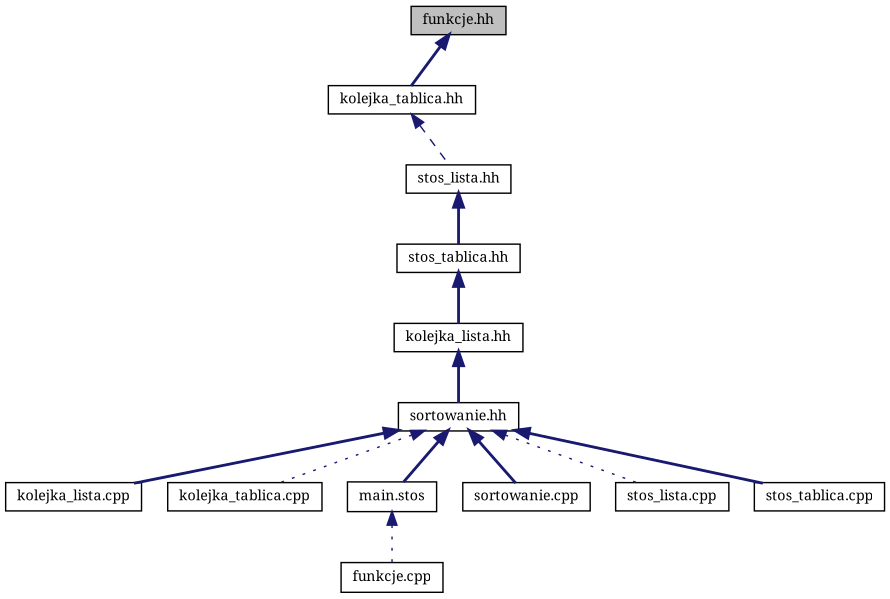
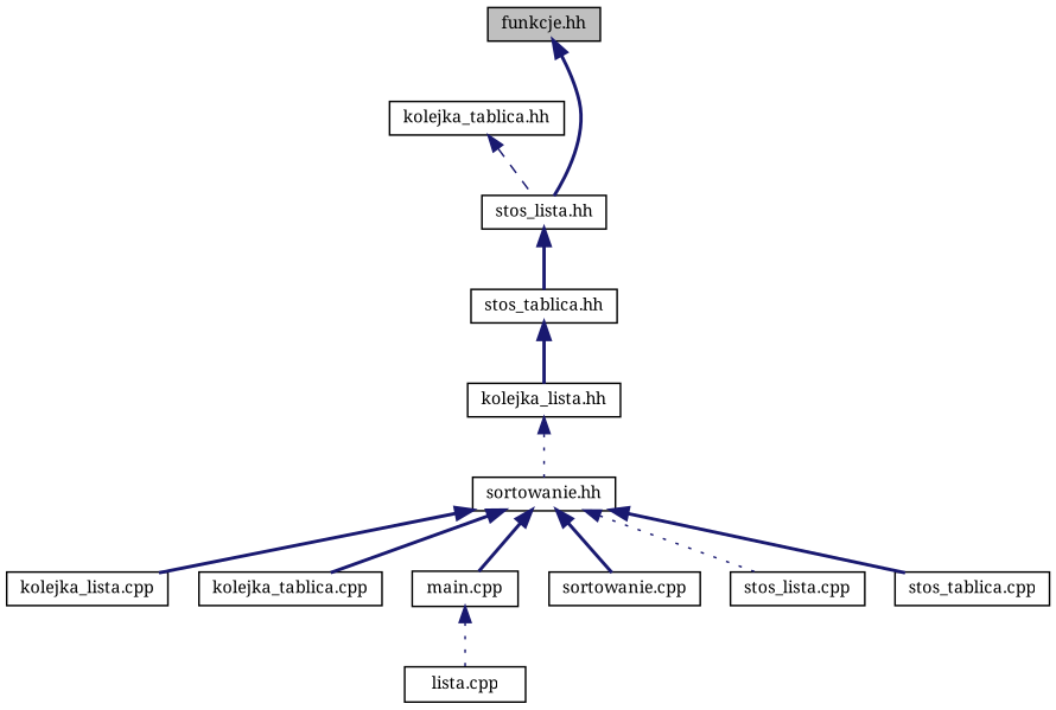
  digraph {
    fontname="Noto Serif"
    node [color=black fillcolor=white fontname="Noto Serif" fontsize=10 shape=record style=filled]
    edge [color=midnightblue dir=back fontname="Noto Serif" fontsize=10 labelfontname=Helvetica labelfontsize=10 style=bold]
    n1 [fillcolor=grey75 fontcolor=black height=0.2 label="funkcje.hh" width=0.4]
    n2 [height=0.2 label="kolejka_tablica.hh" width=0.4]
    n3 [height=0.2 label="stos_lista.hh" width=0.4]
    n4 [height=0.2 label="stos_tablica.hh" width=0.4]
    n5 [height=0.2 label="kolejka_lista.hh" width=0.4]
    n6 [height=0.2 label="sortowanie.hh" width=0.4]
    n7 [height=0.2 label="kolejka_lista.cpp" width=0.4]
    n8 [height=0.2 label="kolejka_tablica.cpp" width=0.4]
-   n9 [height=0.2 label="main.stos" width=0.4]
+   n9 [height=0.2 label="main.cpp" width=0.4]
    n10 [height=0.2 label="sortowanie.cpp" width=0.4]
    n11 [height=0.2 label="stos_lista.cpp" width=0.4]
    n12 [height=0.2 label="stos_tablica.cpp" width=0.4]
-   n13 [height=0.2 label="funkcje.cpp" width=0.4]
-   n1 -> n2
+   n13 [height=0.2 label="lista.cpp" width=0.4]
+   n1 -> n3
    n2 -> n3 [style=dashed]
    n3 -> n4
    n4 -> n5
-   n5 -> n6
+   n5 -> n6 [style=dotted]
    n6 -> n7
-   n6 -> n8 [style=dotted]
+   n6 -> n8
    n6 -> n9
    n6 -> n10
    n6 -> n11 [style=dotted]
    n6 -> n12
    n9 -> n13 [style=dotted]
  }
